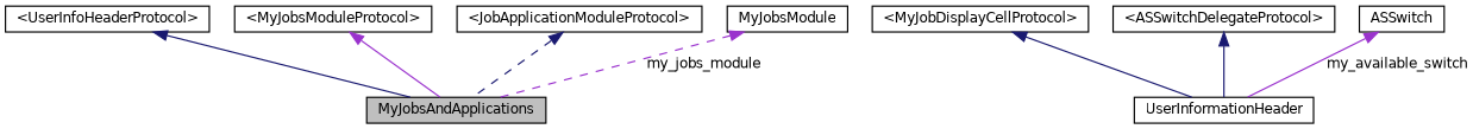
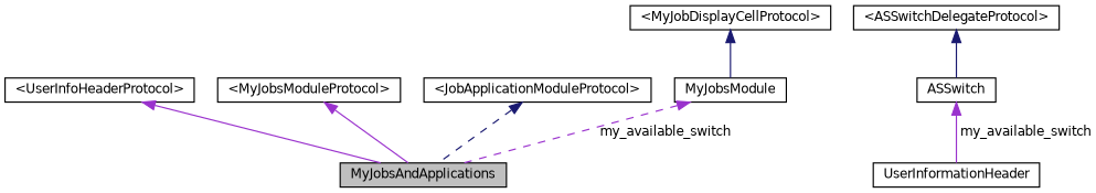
  digraph {
    rankdir=TB
    node [color=black fillcolor=white fontname=Helvetica fontsize=10 shape=record style=filled]
    edge [color=midnightblue dir=back fontname=Helvetica fontsize=10 labelfontname=Helvetica labelfontsize=10 style=solid]
    n1 [fillcolor=grey75 fontcolor=black height=0.2 label=MyJobsAndApplications width=0.4]
    n2 [height=0.2 label="\<UserInfoHeaderProtocol\>" width=0.4]
    n3 [height=0.2 label="\<MyJobsModuleProtocol\>" width=0.4]
    n4 [height=0.2 label="\<JobApplicationModuleProtocol\>" width=0.4]
    n5 [height=0.2 label=MyJobsModule width=0.4]
    n6 [height=0.2 label="\<MyJobDisplayCellProtocol\>" width=0.4]
    n7 [height=0.2 label=UserInformationHeader width=0.4]
    n8 [height=0.2 label="\<ASSwitchDelegateProtocol\>" width=0.4]
    n9 [height=0.2 label=ASSwitch width=0.4]
-   n2 -> n1
+   n2 -> n1 [color=darkorchid3]
    n3 -> n1 [color=darkorchid3]
    n4 -> n1 [style=dashed]
-   n5 -> n1 [color=darkorchid3 label=" my_jobs_module" style=dashed]
-   n6 -> n7
-   n8 -> n7
+   n5 -> n1 [color=darkorchid3 label=" my_available_switch" style=dashed]
+   n6 -> n5
+   n8 -> n9
    n9 -> n7 [color=darkorchid3 label=" my_available_switch"]
  }
